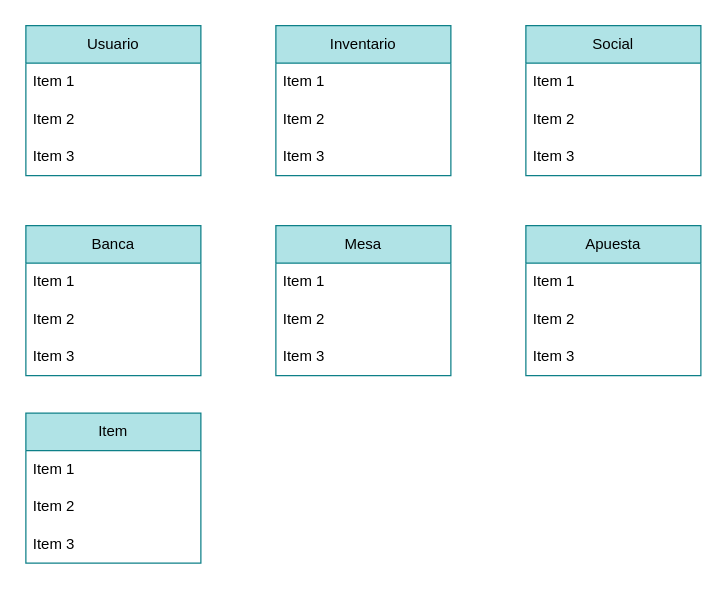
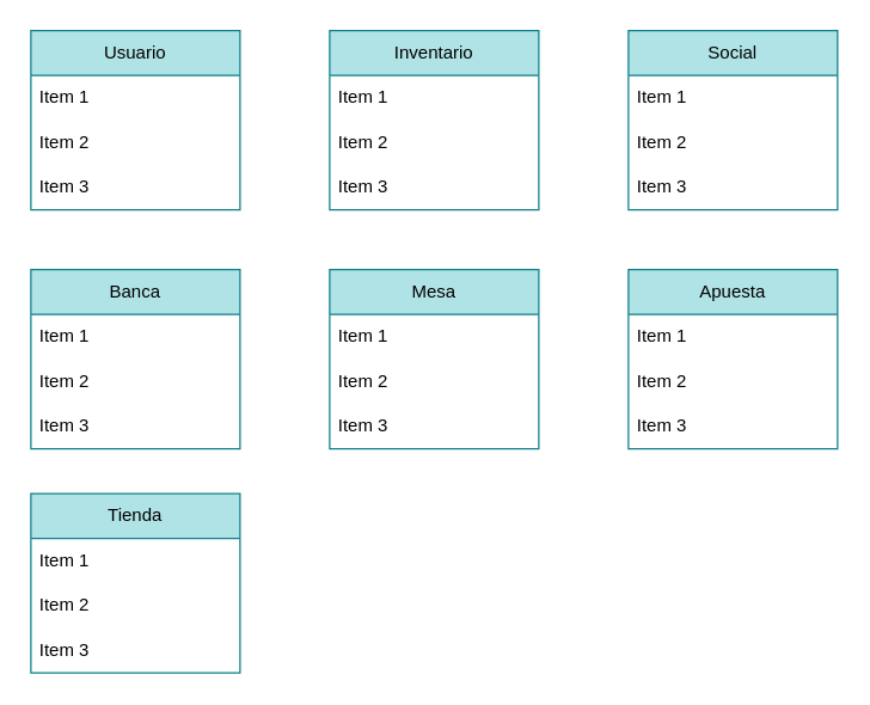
  <mxCell id="0" />
  <mxCell id="1" parent="0" />
  <mxCell id="2" value="Usuario" style="swimlane;fontStyle=0;childLayout=stackLayout;horizontal=1;startSize=30;horizontalStack=0;resizeParent=1;resizeParentMax=0;resizeLast=0;collapsible=1;marginBottom=0;whiteSpace=wrap;html=1;fillColor=#b0e3e6;strokeColor=#0e8088;" vertex="1" parent="1"><mxGeometry x="20" y="20" width="140" height="120" as="geometry" /></mxCell>
  <mxCell id="3" value="Item 1" style="text;strokeColor=none;fillColor=none;align=left;verticalAlign=middle;spacingLeft=4;spacingRight=4;overflow=hidden;points=[[0,0.5],[1,0.5]];portConstraint=eastwest;rotatable=0;whiteSpace=wrap;html=1;" vertex="1" parent="2"><mxGeometry y="30" width="140" height="30" as="geometry" /></mxCell>
  <mxCell id="4" value="Item 2" style="text;strokeColor=none;fillColor=none;align=left;verticalAlign=middle;spacingLeft=4;spacingRight=4;overflow=hidden;points=[[0,0.5],[1,0.5]];portConstraint=eastwest;rotatable=0;whiteSpace=wrap;html=1;" vertex="1" parent="2"><mxGeometry y="60" width="140" height="30" as="geometry" /></mxCell>
  <mxCell id="5" value="Item 3" style="text;strokeColor=none;fillColor=none;align=left;verticalAlign=middle;spacingLeft=4;spacingRight=4;overflow=hidden;points=[[0,0.5],[1,0.5]];portConstraint=eastwest;rotatable=0;whiteSpace=wrap;html=1;" vertex="1" parent="2"><mxGeometry y="90" width="140" height="30" as="geometry" /></mxCell>
  <mxCell id="6" value="Inventario" style="swimlane;fontStyle=0;childLayout=stackLayout;horizontal=1;startSize=30;horizontalStack=0;resizeParent=1;resizeParentMax=0;resizeLast=0;collapsible=1;marginBottom=0;whiteSpace=wrap;html=1;fillColor=#b0e3e6;strokeColor=#0e8088;" vertex="1" parent="1"><mxGeometry x="220" y="20" width="140" height="120" as="geometry" /></mxCell>
  <mxCell id="7" value="Item 1" style="text;strokeColor=none;fillColor=none;align=left;verticalAlign=middle;spacingLeft=4;spacingRight=4;overflow=hidden;points=[[0,0.5],[1,0.5]];portConstraint=eastwest;rotatable=0;whiteSpace=wrap;html=1;" vertex="1" parent="6"><mxGeometry y="30" width="140" height="30" as="geometry" /></mxCell>
  <mxCell id="8" value="Item 2" style="text;strokeColor=none;fillColor=none;align=left;verticalAlign=middle;spacingLeft=4;spacingRight=4;overflow=hidden;points=[[0,0.5],[1,0.5]];portConstraint=eastwest;rotatable=0;whiteSpace=wrap;html=1;" vertex="1" parent="6"><mxGeometry y="60" width="140" height="30" as="geometry" /></mxCell>
  <mxCell id="9" value="Item 3" style="text;strokeColor=none;fillColor=none;align=left;verticalAlign=middle;spacingLeft=4;spacingRight=4;overflow=hidden;points=[[0,0.5],[1,0.5]];portConstraint=eastwest;rotatable=0;whiteSpace=wrap;html=1;" vertex="1" parent="6"><mxGeometry y="90" width="140" height="30" as="geometry" /></mxCell>
  <mxCell id="10" value="&lt;div&gt;Banca&lt;/div&gt;" style="swimlane;fontStyle=0;childLayout=stackLayout;horizontal=1;startSize=30;horizontalStack=0;resizeParent=1;resizeParentMax=0;resizeLast=0;collapsible=1;marginBottom=0;whiteSpace=wrap;html=1;fillColor=#b0e3e6;strokeColor=#0e8088;" vertex="1" parent="1"><mxGeometry x="20" y="180" width="140" height="120" as="geometry" /></mxCell>
  <mxCell id="11" value="Item 1" style="text;strokeColor=none;fillColor=none;align=left;verticalAlign=middle;spacingLeft=4;spacingRight=4;overflow=hidden;points=[[0,0.5],[1,0.5]];portConstraint=eastwest;rotatable=0;whiteSpace=wrap;html=1;" vertex="1" parent="10"><mxGeometry y="30" width="140" height="30" as="geometry" /></mxCell>
  <mxCell id="12" value="Item 2" style="text;strokeColor=none;fillColor=none;align=left;verticalAlign=middle;spacingLeft=4;spacingRight=4;overflow=hidden;points=[[0,0.5],[1,0.5]];portConstraint=eastwest;rotatable=0;whiteSpace=wrap;html=1;" vertex="1" parent="10"><mxGeometry y="60" width="140" height="30" as="geometry" /></mxCell>
  <mxCell id="13" value="Item 3" style="text;strokeColor=none;fillColor=none;align=left;verticalAlign=middle;spacingLeft=4;spacingRight=4;overflow=hidden;points=[[0,0.5],[1,0.5]];portConstraint=eastwest;rotatable=0;whiteSpace=wrap;html=1;" vertex="1" parent="10"><mxGeometry y="90" width="140" height="30" as="geometry" /></mxCell>
  <mxCell id="14" value="Mesa" style="swimlane;fontStyle=0;childLayout=stackLayout;horizontal=1;startSize=30;horizontalStack=0;resizeParent=1;resizeParentMax=0;resizeLast=0;collapsible=1;marginBottom=0;whiteSpace=wrap;html=1;fillColor=#b0e3e6;strokeColor=#0e8088;" vertex="1" parent="1"><mxGeometry x="220" y="180" width="140" height="120" as="geometry" /></mxCell>
  <mxCell id="15" value="Item 1" style="text;strokeColor=none;fillColor=none;align=left;verticalAlign=middle;spacingLeft=4;spacingRight=4;overflow=hidden;points=[[0,0.5],[1,0.5]];portConstraint=eastwest;rotatable=0;whiteSpace=wrap;html=1;" vertex="1" parent="14"><mxGeometry y="30" width="140" height="30" as="geometry" /></mxCell>
  <mxCell id="16" value="Item 2" style="text;strokeColor=none;fillColor=none;align=left;verticalAlign=middle;spacingLeft=4;spacingRight=4;overflow=hidden;points=[[0,0.5],[1,0.5]];portConstraint=eastwest;rotatable=0;whiteSpace=wrap;html=1;" vertex="1" parent="14"><mxGeometry y="60" width="140" height="30" as="geometry" /></mxCell>
  <mxCell id="17" value="Item 3" style="text;strokeColor=none;fillColor=none;align=left;verticalAlign=middle;spacingLeft=4;spacingRight=4;overflow=hidden;points=[[0,0.5],[1,0.5]];portConstraint=eastwest;rotatable=0;whiteSpace=wrap;html=1;" vertex="1" parent="14"><mxGeometry y="90" width="140" height="30" as="geometry" /></mxCell>
  <mxCell id="18" value="Apuesta" style="swimlane;fontStyle=0;childLayout=stackLayout;horizontal=1;startSize=30;horizontalStack=0;resizeParent=1;resizeParentMax=0;resizeLast=0;collapsible=1;marginBottom=0;whiteSpace=wrap;html=1;fillColor=#b0e3e6;strokeColor=#0e8088;" vertex="1" parent="1"><mxGeometry x="420" y="180" width="140" height="120" as="geometry" /></mxCell>
  <mxCell id="19" value="Item 1" style="text;strokeColor=none;fillColor=none;align=left;verticalAlign=middle;spacingLeft=4;spacingRight=4;overflow=hidden;points=[[0,0.5],[1,0.5]];portConstraint=eastwest;rotatable=0;whiteSpace=wrap;html=1;" vertex="1" parent="18"><mxGeometry y="30" width="140" height="30" as="geometry" /></mxCell>
  <mxCell id="20" value="Item 2" style="text;strokeColor=none;fillColor=none;align=left;verticalAlign=middle;spacingLeft=4;spacingRight=4;overflow=hidden;points=[[0,0.5],[1,0.5]];portConstraint=eastwest;rotatable=0;whiteSpace=wrap;html=1;" vertex="1" parent="18"><mxGeometry y="60" width="140" height="30" as="geometry" /></mxCell>
  <mxCell id="21" value="Item 3" style="text;strokeColor=none;fillColor=none;align=left;verticalAlign=middle;spacingLeft=4;spacingRight=4;overflow=hidden;points=[[0,0.5],[1,0.5]];portConstraint=eastwest;rotatable=0;whiteSpace=wrap;html=1;" vertex="1" parent="18"><mxGeometry y="90" width="140" height="30" as="geometry" /></mxCell>
  <mxCell id="22" value="Social" style="swimlane;fontStyle=0;childLayout=stackLayout;horizontal=1;startSize=30;horizontalStack=0;resizeParent=1;resizeParentMax=0;resizeLast=0;collapsible=1;marginBottom=0;whiteSpace=wrap;html=1;fillColor=#b0e3e6;strokeColor=#0e8088;" vertex="1" parent="1"><mxGeometry x="420" y="20" width="140" height="120" as="geometry" /></mxCell>
  <mxCell id="23" value="Item 1" style="text;strokeColor=none;fillColor=none;align=left;verticalAlign=middle;spacingLeft=4;spacingRight=4;overflow=hidden;points=[[0,0.5],[1,0.5]];portConstraint=eastwest;rotatable=0;whiteSpace=wrap;html=1;" vertex="1" parent="22"><mxGeometry y="30" width="140" height="30" as="geometry" /></mxCell>
  <mxCell id="24" value="Item 2" style="text;strokeColor=none;fillColor=none;align=left;verticalAlign=middle;spacingLeft=4;spacingRight=4;overflow=hidden;points=[[0,0.5],[1,0.5]];portConstraint=eastwest;rotatable=0;whiteSpace=wrap;html=1;" vertex="1" parent="22"><mxGeometry y="60" width="140" height="30" as="geometry" /></mxCell>
  <mxCell id="25" value="Item 3" style="text;strokeColor=none;fillColor=none;align=left;verticalAlign=middle;spacingLeft=4;spacingRight=4;overflow=hidden;points=[[0,0.5],[1,0.5]];portConstraint=eastwest;rotatable=0;whiteSpace=wrap;html=1;" vertex="1" parent="22"><mxGeometry y="90" width="140" height="30" as="geometry" /></mxCell>
- <mxCell id="26" value="Item" style="swimlane;fontStyle=0;childLayout=stackLayout;horizontal=1;startSize=30;horizontalStack=0;resizeParent=1;resizeParentMax=0;resizeLast=0;collapsible=1;marginBottom=0;whiteSpace=wrap;html=1;fillColor=#b0e3e6;strokeColor=#0e8088;" vertex="1" parent="1"><mxGeometry x="20" y="330" width="140" height="120" as="geometry" /></mxCell>
+ <mxCell id="26" value="Tienda" style="swimlane;fontStyle=0;childLayout=stackLayout;horizontal=1;startSize=30;horizontalStack=0;resizeParent=1;resizeParentMax=0;resizeLast=0;collapsible=1;marginBottom=0;whiteSpace=wrap;html=1;fillColor=#b0e3e6;strokeColor=#0e8088;" vertex="1" parent="1"><mxGeometry x="20" y="330" width="140" height="120" as="geometry" /></mxCell>
  <mxCell id="27" value="Item 1" style="text;strokeColor=none;fillColor=none;align=left;verticalAlign=middle;spacingLeft=4;spacingRight=4;overflow=hidden;points=[[0,0.5],[1,0.5]];portConstraint=eastwest;rotatable=0;whiteSpace=wrap;html=1;" vertex="1" parent="26"><mxGeometry y="30" width="140" height="30" as="geometry" /></mxCell>
  <mxCell id="28" value="Item 2" style="text;strokeColor=none;fillColor=none;align=left;verticalAlign=middle;spacingLeft=4;spacingRight=4;overflow=hidden;points=[[0,0.5],[1,0.5]];portConstraint=eastwest;rotatable=0;whiteSpace=wrap;html=1;" vertex="1" parent="26"><mxGeometry y="60" width="140" height="30" as="geometry" /></mxCell>
  <mxCell id="29" value="Item 3" style="text;strokeColor=none;fillColor=none;align=left;verticalAlign=middle;spacingLeft=4;spacingRight=4;overflow=hidden;points=[[0,0.5],[1,0.5]];portConstraint=eastwest;rotatable=0;whiteSpace=wrap;html=1;" vertex="1" parent="26"><mxGeometry y="90" width="140" height="30" as="geometry" /></mxCell>
